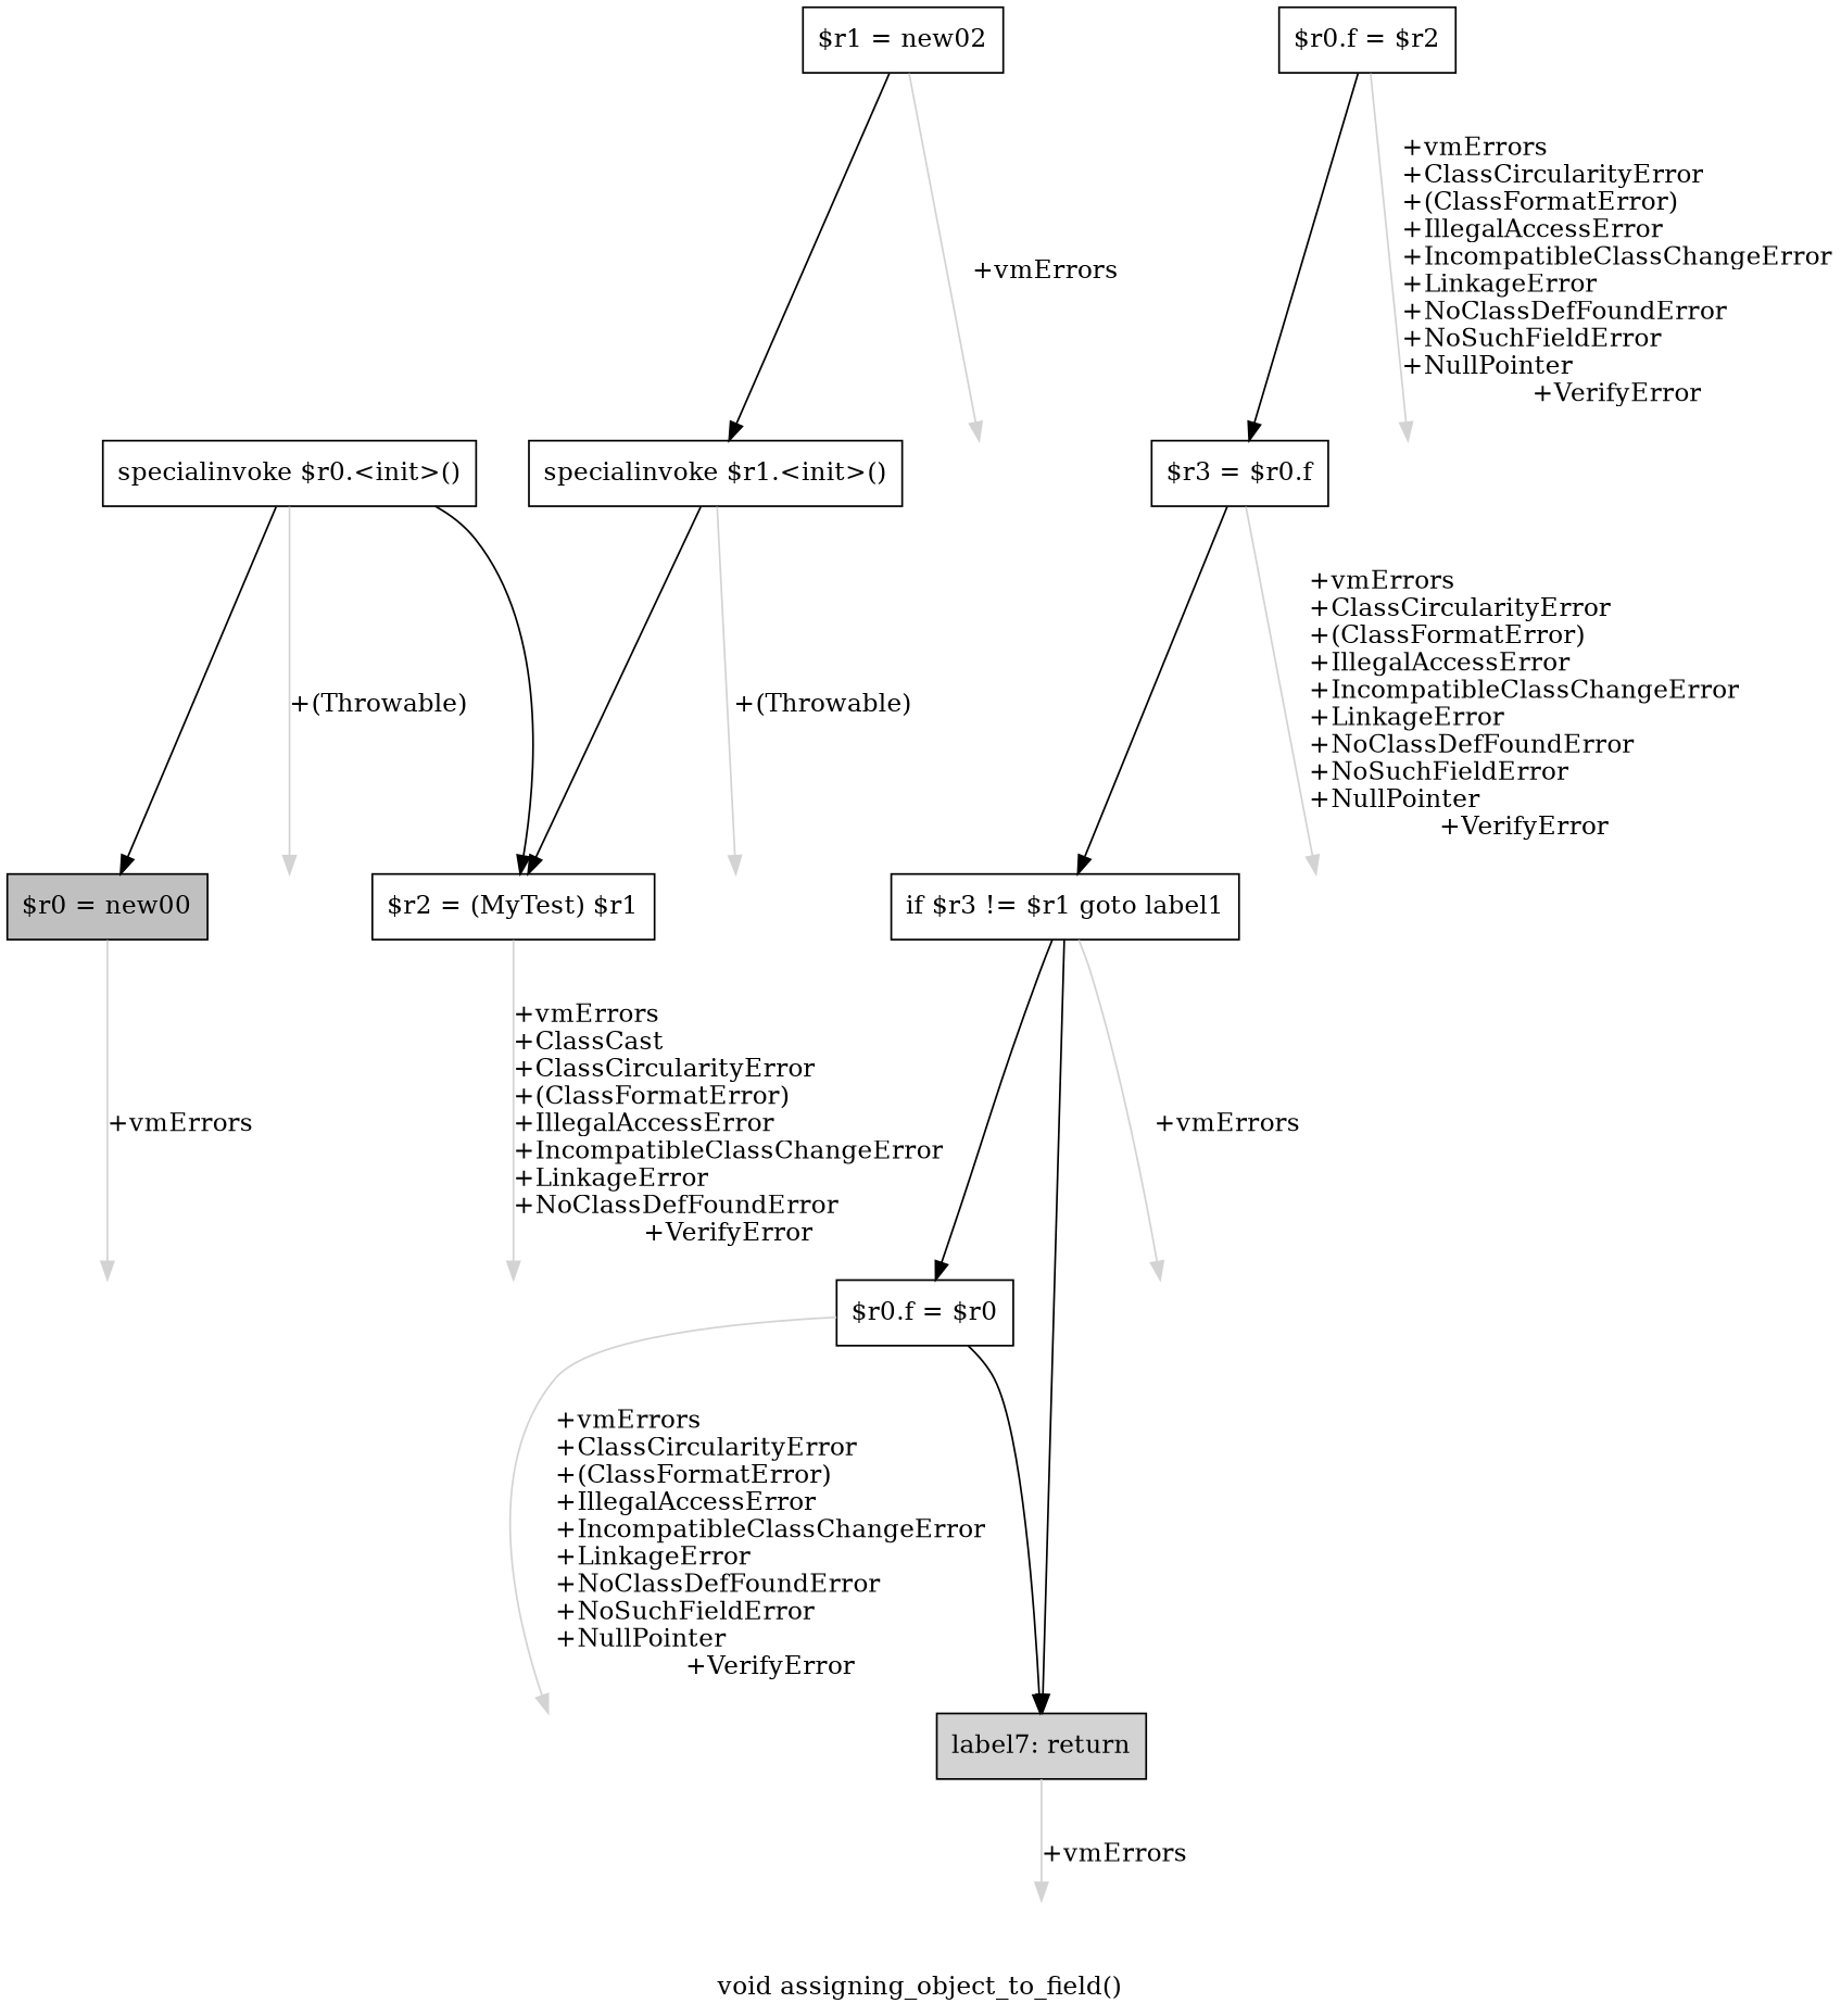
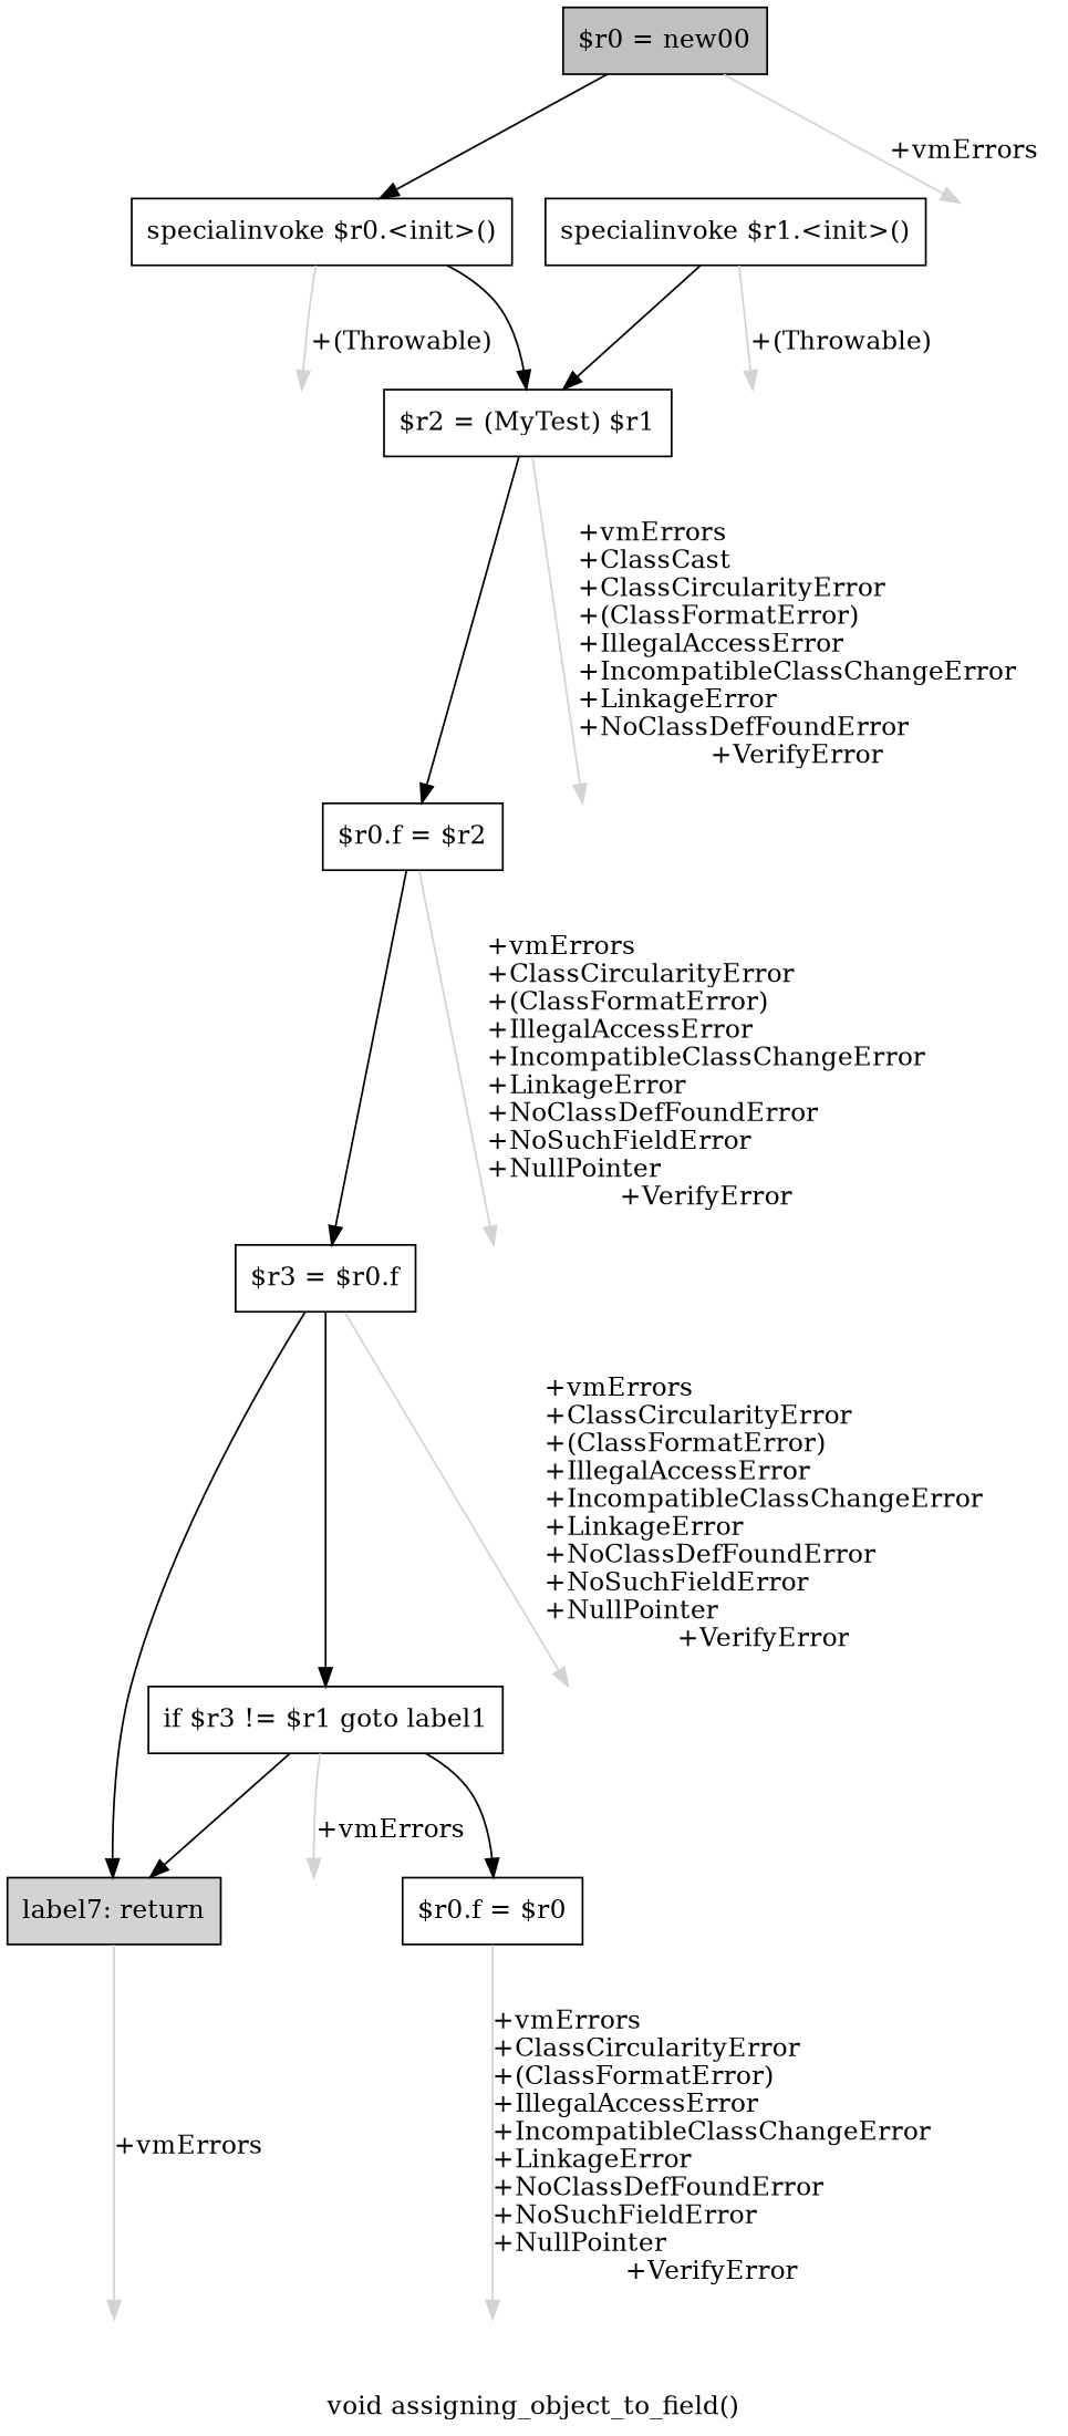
  digraph {
    label="void assigning_object_to_field()"
    node [shape=box style=invis]
    edge [color=black]
    n1 [fillcolor=gray label="$r0 = new00" style=filled]
    n2 [label="specialinvoke $r0.<init>()" style=""]
    n3 [label=Esc]
    n4 [label=Esc]
    n5 [label="$r2 = (MyTest) $r1" style=""]
-   n6 [label="$r1 = new02" style=""]
    n7 [label="specialinvoke $r1.<init>()" style=""]
    n8 [label=Esc]
    n9 [label=Esc]
    n10 [label="$r0.f = $r2" style=""]
    n11 [label=Esc]
    n12 [label="$r3 = $r0.f" style=""]
    n13 [label=Esc]
    n14 [label="if $r3 != $r1 goto label1" style=""]
    n15 [label=Esc]
    n16 [label="$r0.f = $r0" style=""]
    n17 [fillcolor=lightgray label="label7: return" style=filled]
    n18 [label=Esc]
    n19 [label=Esc]
    n20 [label=Esc]
-   n2 -> n1
+   n1 -> n2
    n1 -> n3 [color=lightgray label="\l+vmErrors"]
    n2 -> n4 [color=lightgray label="\l+(Throwable)"]
    n2 -> n5
+   n5 -> n10
    n5 -> n11 [color=lightgray label="\l+vmErrors\l+ClassCast\l+ClassCircularityError\l+(ClassFormatError)\l+IllegalAccessError\l+IncompatibleClassChangeError\l+LinkageError\l+NoClassDefFoundError\l+VerifyError"]
-   n6 -> n7
-   n6 -> n8 [color=lightgray label="\l+vmErrors"]
    n7 -> n5
    n7 -> n9 [color=lightgray label="\l+(Throwable)"]
    n10 -> n12
    n10 -> n13 [color=lightgray label="\l+vmErrors\l+ClassCircularityError\l+(ClassFormatError)\l+IllegalAccessError\l+IncompatibleClassChangeError\l+LinkageError\l+NoClassDefFoundError\l+NoSuchFieldError\l+NullPointer\l+VerifyError"]
    n12 -> n14
    n12 -> n15 [color=lightgray label="\l+vmErrors\l+ClassCircularityError\l+(ClassFormatError)\l+IllegalAccessError\l+IncompatibleClassChangeError\l+LinkageError\l+NoClassDefFoundError\l+NoSuchFieldError\l+NullPointer\l+VerifyError"]
    n14 -> n16
    n14 -> n17
    n14 -> n18 [color=lightgray label="\l+vmErrors"]
-   n16 -> n17
+   n12 -> n17
    n16 -> n19 [color=lightgray label="\l+vmErrors\l+ClassCircularityError\l+(ClassFormatError)\l+IllegalAccessError\l+IncompatibleClassChangeError\l+LinkageError\l+NoClassDefFoundError\l+NoSuchFieldError\l+NullPointer\l+VerifyError"]
    n17 -> n20 [color=lightgray label="\l+vmErrors"]
  }
